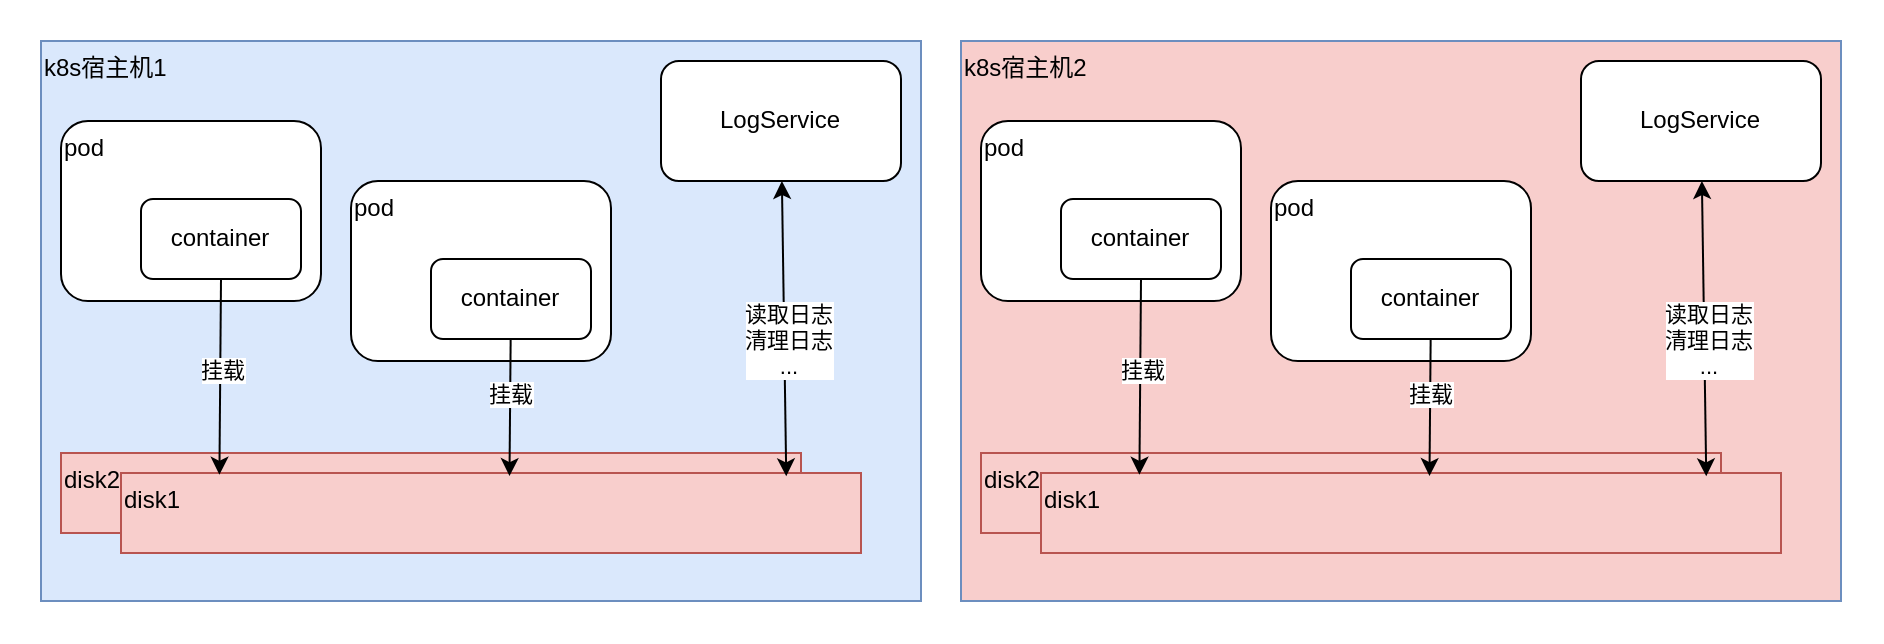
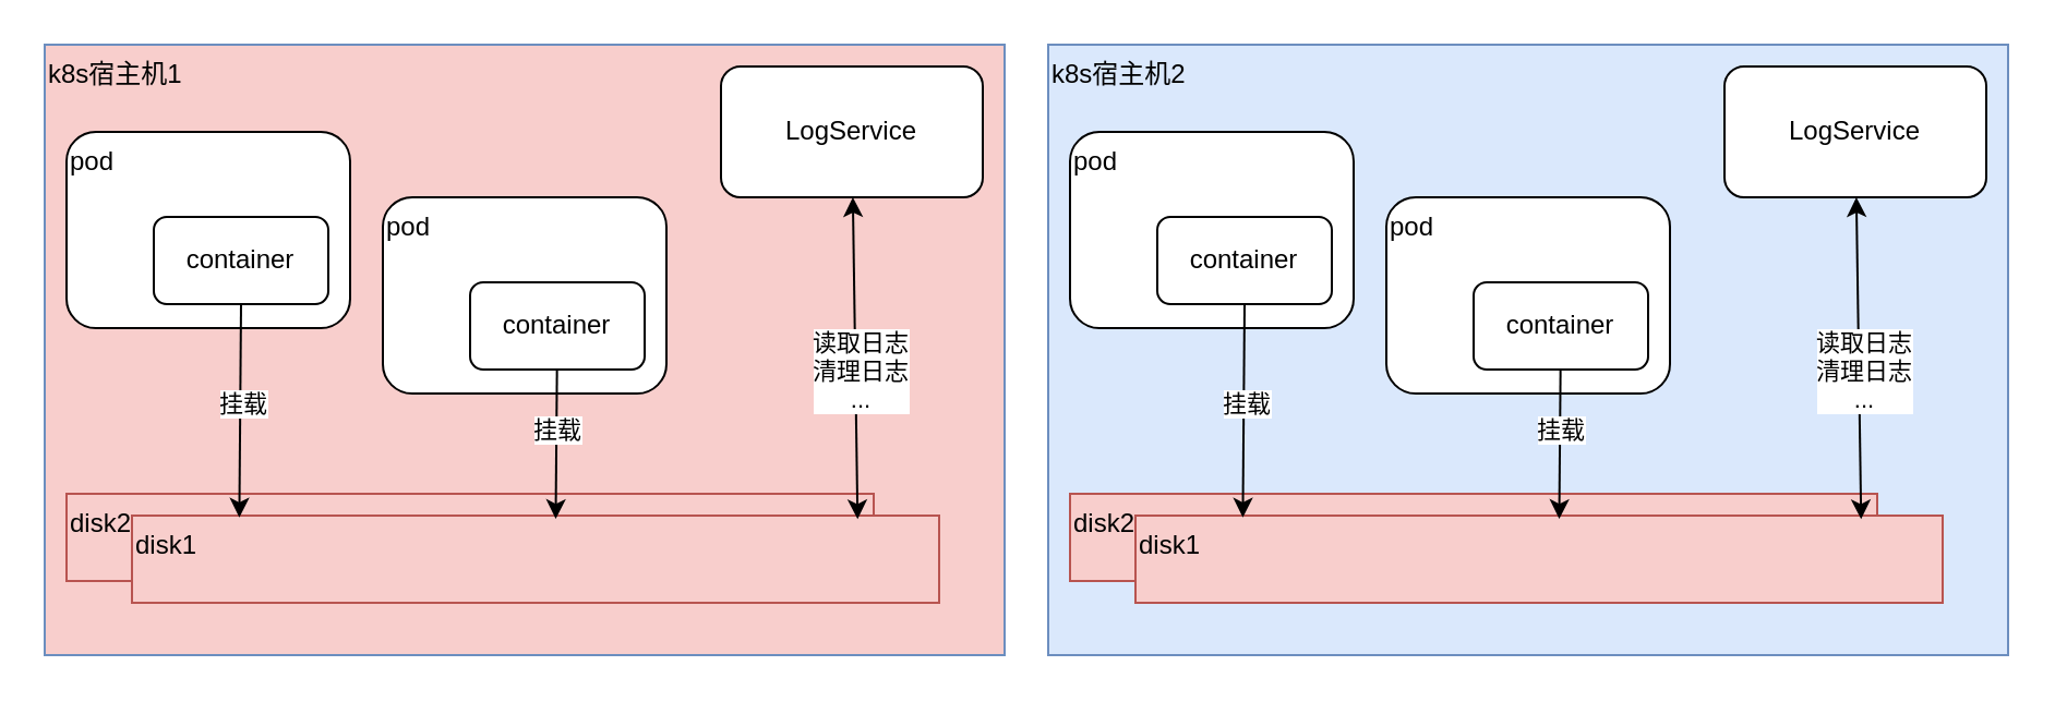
  <mxCell id="0" />
  <mxCell id="1" parent="0" />
- <mxCell id="2" value="k8s宿主机1" style="whiteSpace=wrap;html=1;align=left;verticalAlign=top;fillColor=#dae8fc;strokeColor=#6c8ebf;" vertex="1" parent="1"><mxGeometry x="20" y="20" width="440" height="280" as="geometry" /></mxCell>
+ <mxCell id="2" value="k8s宿主机1" style="whiteSpace=wrap;html=1;align=left;verticalAlign=top;fillColor=#f8cecc;strokeColor=#6c8ebf;" vertex="1" parent="1"><mxGeometry x="20" y="20" width="440" height="280" as="geometry" /></mxCell>
  <mxCell id="3" value="disk2" style="rounded=0;whiteSpace=wrap;html=1;verticalAlign=top;align=left;fillColor=#f8cecc;strokeColor=#b85450;" vertex="1" parent="1"><mxGeometry x="30" y="226" width="370" height="40" as="geometry" /></mxCell>
  <mxCell id="4" value="disk1" style="rounded=0;whiteSpace=wrap;html=1;verticalAlign=top;align=left;fillColor=#f8cecc;strokeColor=#b85450;" vertex="1" parent="1"><mxGeometry x="60" y="236" width="370" height="40" as="geometry" /></mxCell>
  <mxCell id="5" value="pod" style="rounded=1;whiteSpace=wrap;html=1;align=left;verticalAlign=top;" vertex="1" parent="1"><mxGeometry x="30" y="60" width="130" height="90" as="geometry" /></mxCell>
  <mxCell id="6" style="rounded=0;orthogonalLoop=1;jettySize=auto;html=1;exitX=0.5;exitY=1;exitDx=0;exitDy=0;entryX=0.133;entryY=0.022;entryDx=0;entryDy=0;entryPerimeter=0;" edge="1" parent="1" source="8" target="4"><mxGeometry relative="1" as="geometry" /></mxCell>
  <mxCell id="7" value="挂载" style="edgeLabel;html=1;align=center;verticalAlign=middle;resizable=0;points=[];" vertex="1" connectable="0" parent="6"><mxGeometry x="-0.086" y="1" relative="1" as="geometry"><mxPoint as="offset" /></mxGeometry></mxCell>
  <mxCell id="8" value="container" style="rounded=1;whiteSpace=wrap;html=1;align=center;verticalAlign=middle;" vertex="1" parent="1"><mxGeometry x="70" y="99" width="80" height="40" as="geometry" /></mxCell>
  <mxCell id="9" value="pod" style="rounded=1;whiteSpace=wrap;html=1;align=left;verticalAlign=top;" vertex="1" parent="1"><mxGeometry x="175" y="90" width="130" height="90" as="geometry" /></mxCell>
  <mxCell id="10" style="rounded=0;orthogonalLoop=1;jettySize=auto;html=1;entryX=0.525;entryY=0.039;entryDx=0;entryDy=0;entryPerimeter=0;" edge="1" parent="1" source="12" target="4"><mxGeometry relative="1" as="geometry" /></mxCell>
  <mxCell id="11" value="挂载" style="edgeLabel;html=1;align=center;verticalAlign=middle;resizable=0;points=[];" vertex="1" connectable="0" parent="10"><mxGeometry x="-0.178" relative="1" as="geometry"><mxPoint as="offset" /></mxGeometry></mxCell>
  <mxCell id="12" value="container" style="rounded=1;whiteSpace=wrap;html=1;align=center;verticalAlign=middle;" vertex="1" parent="1"><mxGeometry x="215" y="129" width="80" height="40" as="geometry" /></mxCell>
  <mxCell id="13" style="edgeStyle=none;rounded=0;orthogonalLoop=1;jettySize=auto;html=1;entryX=0.899;entryY=0.042;entryDx=0;entryDy=0;entryPerimeter=0;startArrow=classic;startFill=1;endArrow=classic;endFill=1;" edge="1" parent="1" source="15" target="4"><mxGeometry relative="1" as="geometry" /></mxCell>
  <mxCell id="14" value="读取日志&lt;br&gt;清理日志&lt;br&gt;..." style="edgeLabel;html=1;align=center;verticalAlign=middle;resizable=0;points=[];" vertex="1" connectable="0" parent="13"><mxGeometry x="0.087" y="2" relative="1" as="geometry"><mxPoint as="offset" /></mxGeometry></mxCell>
  <mxCell id="15" value="LogService" style="rounded=1;whiteSpace=wrap;html=1;align=center;verticalAlign=middle;" vertex="1" parent="1"><mxGeometry x="330" y="30" width="120" height="60" as="geometry" /></mxCell>
- <mxCell id="16" value="k8s宿主机2" style="whiteSpace=wrap;html=1;align=left;verticalAlign=top;fillColor=#f8cecc;strokeColor=#6c8ebf;" vertex="1" parent="1"><mxGeometry x="480" y="20" width="440" height="280" as="geometry" /></mxCell>
+ <mxCell id="16" value="k8s宿主机2" style="whiteSpace=wrap;html=1;align=left;verticalAlign=top;fillColor=#dae8fc;strokeColor=#6c8ebf;" vertex="1" parent="1"><mxGeometry x="480" y="20" width="440" height="280" as="geometry" /></mxCell>
  <mxCell id="17" value="disk2" style="rounded=0;whiteSpace=wrap;html=1;verticalAlign=top;align=left;fillColor=#f8cecc;strokeColor=#b85450;" vertex="1" parent="1"><mxGeometry x="490" y="226" width="370" height="40" as="geometry" /></mxCell>
  <mxCell id="18" value="disk1" style="rounded=0;whiteSpace=wrap;html=1;verticalAlign=top;align=left;fillColor=#f8cecc;strokeColor=#b85450;" vertex="1" parent="1"><mxGeometry x="520" y="236" width="370" height="40" as="geometry" /></mxCell>
  <mxCell id="19" value="pod" style="rounded=1;whiteSpace=wrap;html=1;align=left;verticalAlign=top;" vertex="1" parent="1"><mxGeometry x="490" y="60" width="130" height="90" as="geometry" /></mxCell>
  <mxCell id="20" style="rounded=0;orthogonalLoop=1;jettySize=auto;html=1;exitX=0.5;exitY=1;exitDx=0;exitDy=0;entryX=0.133;entryY=0.022;entryDx=0;entryDy=0;entryPerimeter=0;" edge="1" parent="1" source="22" target="18"><mxGeometry relative="1" as="geometry" /></mxCell>
  <mxCell id="21" value="挂载" style="edgeLabel;html=1;align=center;verticalAlign=middle;resizable=0;points=[];" vertex="1" connectable="0" parent="20"><mxGeometry x="-0.086" y="1" relative="1" as="geometry"><mxPoint as="offset" /></mxGeometry></mxCell>
  <mxCell id="22" value="container" style="rounded=1;whiteSpace=wrap;html=1;align=center;verticalAlign=middle;" vertex="1" parent="1"><mxGeometry x="530" y="99" width="80" height="40" as="geometry" /></mxCell>
  <mxCell id="23" value="pod" style="rounded=1;whiteSpace=wrap;html=1;align=left;verticalAlign=top;" vertex="1" parent="1"><mxGeometry x="635" y="90" width="130" height="90" as="geometry" /></mxCell>
  <mxCell id="24" style="rounded=0;orthogonalLoop=1;jettySize=auto;html=1;entryX=0.525;entryY=0.039;entryDx=0;entryDy=0;entryPerimeter=0;" edge="1" parent="1" source="26" target="18"><mxGeometry relative="1" as="geometry" /></mxCell>
  <mxCell id="25" value="挂载" style="edgeLabel;html=1;align=center;verticalAlign=middle;resizable=0;points=[];" vertex="1" connectable="0" parent="24"><mxGeometry x="-0.178" relative="1" as="geometry"><mxPoint as="offset" /></mxGeometry></mxCell>
  <mxCell id="26" value="container" style="rounded=1;whiteSpace=wrap;html=1;align=center;verticalAlign=middle;" vertex="1" parent="1"><mxGeometry x="675" y="129" width="80" height="40" as="geometry" /></mxCell>
  <mxCell id="27" style="edgeStyle=none;rounded=0;orthogonalLoop=1;jettySize=auto;html=1;entryX=0.899;entryY=0.042;entryDx=0;entryDy=0;entryPerimeter=0;startArrow=classic;startFill=1;endArrow=classic;endFill=1;" edge="1" parent="1" source="29" target="18"><mxGeometry relative="1" as="geometry" /></mxCell>
  <mxCell id="28" value="读取日志&lt;br&gt;清理日志&lt;br&gt;..." style="edgeLabel;html=1;align=center;verticalAlign=middle;resizable=0;points=[];" vertex="1" connectable="0" parent="27"><mxGeometry x="0.087" y="2" relative="1" as="geometry"><mxPoint as="offset" /></mxGeometry></mxCell>
  <mxCell id="29" value="LogService" style="rounded=1;whiteSpace=wrap;html=1;align=center;verticalAlign=middle;" vertex="1" parent="1"><mxGeometry x="790" y="30" width="120" height="60" as="geometry" /></mxCell>
